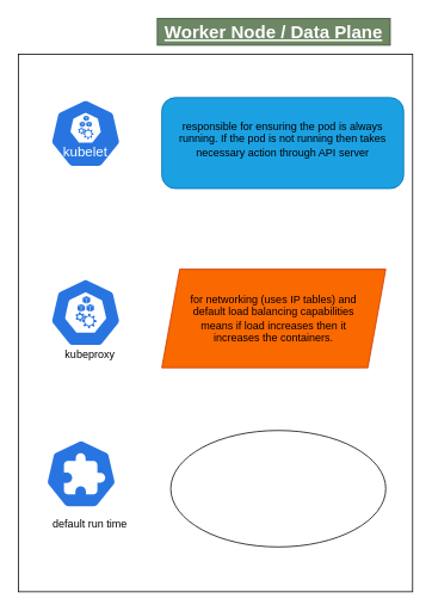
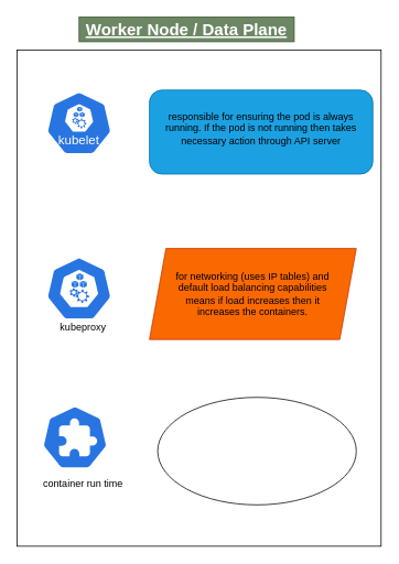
  <mxCell id="0" />
  <mxCell id="1" parent="0" />
  <mxCell id="2" value="" style="rounded=0;whiteSpace=wrap;html=1;fontColor=light-dark(default, #c4bfbf);" vertex="1" parent="1"><mxGeometry x="20" y="60" width="440" height="600" as="geometry" /></mxCell>
  <mxCell id="3" value="" style="aspect=fixed;sketch=0;html=1;dashed=0;whitespace=wrap;verticalLabelPosition=bottom;verticalAlign=top;fillColor=#2875E2;strokeColor=#ffffff;points=[[0.005,0.63,0],[0.1,0.2,0],[0.9,0.2,0],[0.5,0,0],[0.995,0.63,0],[0.72,0.99,0],[0.5,1,0],[0.28,0.99,0]];shape=mxgraph.kubernetes.icon2;prIcon=k_proxy" vertex="1" parent="1"><mxGeometry x="55" y="310" width="80" height="76.8" as="geometry" /></mxCell>
  <mxCell id="4" value="" style="aspect=fixed;sketch=0;html=1;dashed=0;whitespace=wrap;verticalLabelPosition=bottom;verticalAlign=top;fillColor=#2875E2;strokeColor=#ffffff;points=[[0.005,0.63,0],[0.1,0.2,0],[0.9,0.2,0],[0.5,0,0],[0.995,0.63,0],[0.72,0.99,0],[0.5,1,0],[0.28,0.99,0]];shape=mxgraph.kubernetes.icon2;kubernetesLabel=1;prIcon=kubelet" vertex="1" parent="1"><mxGeometry x="55" y="110" width="80" height="76.8" as="geometry" /></mxCell>
  <mxCell id="5" value="" style="rounded=1;whiteSpace=wrap;html=1;fillColor=#1ba1e2;fontColor=#ffffff;strokeColor=#006EAF;" vertex="1" parent="1"><mxGeometry x="180" y="108.4" width="270" height="101.6" as="geometry" /></mxCell>
  <mxCell id="6" value="responsible for ensuring the pod is always running. If the pod is not running then takes necessary action through API server" style="text;html=1;align=center;verticalAlign=middle;whiteSpace=wrap;rounded=0;" vertex="1" parent="1"><mxGeometry x="190" y="110" width="250" height="90" as="geometry" /></mxCell>
  <mxCell id="7" value="kubeproxy" style="text;html=1;align=center;verticalAlign=middle;whiteSpace=wrap;rounded=0;" vertex="1" parent="1"><mxGeometry x="70" y="380" width="60" height="30" as="geometry" /></mxCell>
  <mxCell id="8" value="" style="shape=parallelogram;perimeter=parallelogramPerimeter;whiteSpace=wrap;html=1;fixedSize=1;fillColor=#fa6800;fontColor=light-dark(default, #9a8d8d);strokeColor=#C73500;" vertex="1" parent="1"><mxGeometry x="180" y="300" width="250" height="110" as="geometry" /></mxCell>
  <mxCell id="9" value="for networking (uses IP tables) and default load balancing capabilities means if load increases then it increases the containers." style="text;html=1;align=center;verticalAlign=middle;whiteSpace=wrap;rounded=0;" vertex="1" parent="1"><mxGeometry x="200" y="310" width="210" height="90" as="geometry" /></mxCell>
  <mxCell id="10" value="" style="ellipse;whiteSpace=wrap;html=1;" vertex="1" parent="1"><mxGeometry x="190" y="480" width="240" height="130" as="geometry" /></mxCell>
  <mxCell id="11" value="" style="aspect=fixed;sketch=0;html=1;dashed=0;whitespace=wrap;verticalLabelPosition=bottom;verticalAlign=top;fillColor=#2875E2;strokeColor=#ffffff;points=[[0.005,0.63,0],[0.1,0.2,0],[0.9,0.2,0],[0.5,0,0],[0.995,0.63,0],[0.72,0.99,0],[0.5,1,0],[0.28,0.99,0]];shape=mxgraph.kubernetes.icon2;prIcon=crd" vertex="1" parent="1"><mxGeometry x="50" y="490" width="80" height="76.8" as="geometry" /></mxCell>
- <mxCell id="12" value="default run time" style="text;html=1;align=center;verticalAlign=middle;whiteSpace=wrap;rounded=0;" vertex="1" parent="1"><mxGeometry x="50" y="570" width="100" height="30" as="geometry" /></mxCell>
- <mxCell id="13" value="&lt;b&gt;&lt;font style=&quot;font-size: 20px;&quot;&gt;&lt;u&gt;Worker Node / Data Plane&lt;/u&gt;&lt;/font&gt;&lt;/b&gt;" style="text;html=1;align=center;verticalAlign=middle;whiteSpace=wrap;rounded=0;fillColor=#6d8764;fontColor=#ffffff;strokeColor=#3A5431;" vertex="1" parent="1"><mxGeometry x="175" y="20" width="260" height="30" as="geometry" /></mxCell>
+ <mxCell id="12" value="container run time" style="text;html=1;align=center;verticalAlign=middle;whiteSpace=wrap;rounded=0;" vertex="1" parent="1"><mxGeometry x="50" y="570" width="100" height="30" as="geometry" /></mxCell>
+ <mxCell id="13" value="&lt;b&gt;&lt;font style=&quot;font-size: 20px;&quot;&gt;&lt;u&gt;Worker Node / Data Plane&lt;/u&gt;&lt;/font&gt;&lt;/b&gt;" style="text;html=1;align=center;verticalAlign=middle;whiteSpace=wrap;rounded=0;fillColor=#6d8764;fontColor=#ffffff;strokeColor=#3A5431;" vertex="1" parent="1"><mxGeometry x="95" y="20" width="260" height="30" as="geometry" /></mxCell>
